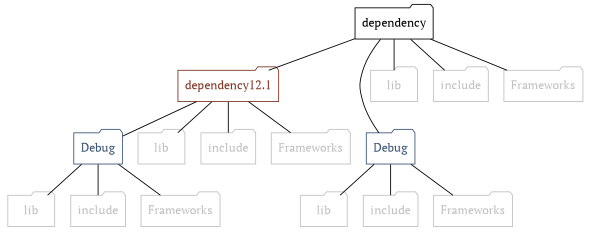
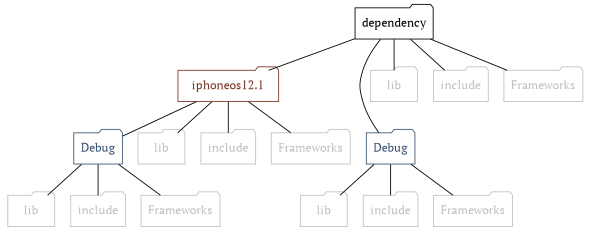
  digraph {
    rankdir=TD
    fontname="PT Serif"
    node [color=gray fontcolor=gray shape=folder fontname="PT Serif"]
    edge [arrowhead=none color=black fontname="PT Serif"]
-   "iphoneos12.1" [color="#7b3524" fontcolor="#7b3524" label="dependency12.1"]
+   "iphoneos12.1" [color="#7b3524" fontcolor="#7b3524"]
    n2 [color="#3b5574" fontcolor="#3b5574" label=Debug]
    n3 [color="#3b5574" fontcolor="#3b5574" label=Debug]
    n4 [label=lib]
    n5 [label=include]
    n6 [label=Frameworks]
    n7 [label=lib]
    n8 [label=include]
    n9 [label=Frameworks]
    n10 [label=lib]
    n11 [label=include]
    n12 [label=Frameworks]
    dependency [color=black fontcolor=black]
    lib
    include
    Frameworks
    subgraph sub_1 {
      rank=same
      "iphoneos12.1"
    }
    subgraph sub_2 {
      rank=same
      n2
      n3
    }
    "iphoneos12.1" -> n3
    "iphoneos12.1" -> n4
    "iphoneos12.1" -> n5
    "iphoneos12.1" -> n6
    n2 -> n7
    n2 -> n8
    n2 -> n9
    n3 -> n10
    n3 -> n11
    n3 -> n12
    dependency -> "iphoneos12.1"
    dependency -> n2
    dependency -> lib
    dependency -> include
    dependency -> Frameworks
  }
